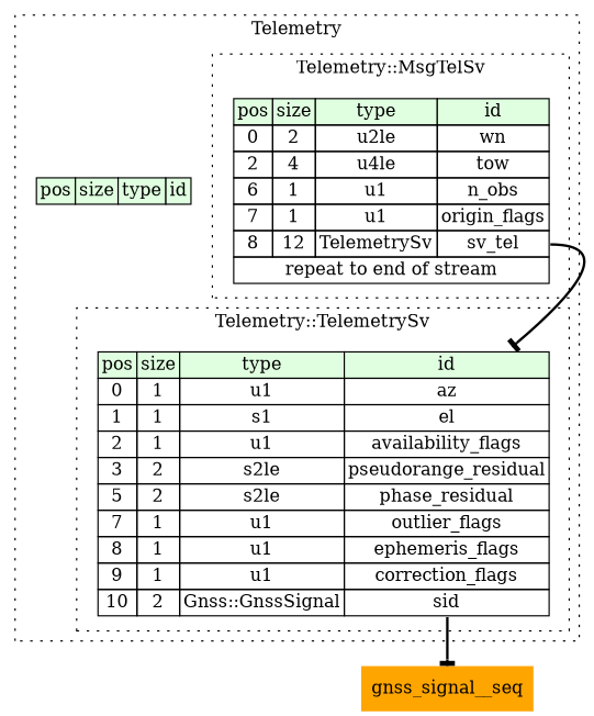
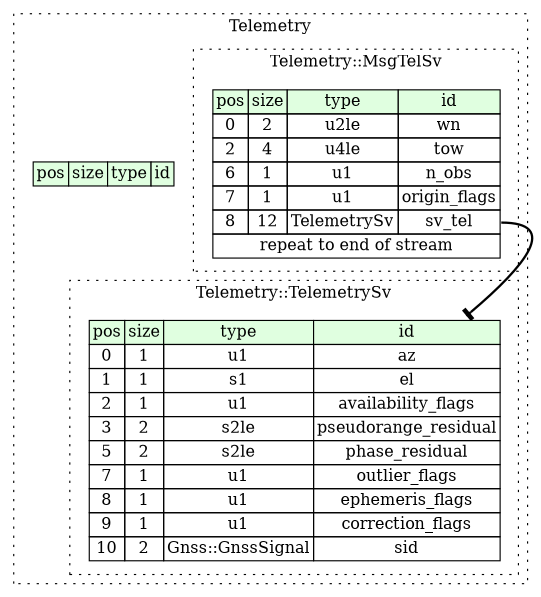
  digraph {
    rankdir=TB
    node [shape=plaintext]
    edge [style=bold arrowhead=tee]
    n1 [label=<<TABLE BORDER="0" CELLBORDER="1" CELLSPACING="0"> 				<TR><TD BGCOLOR="#E0FFE0">pos</TD><TD BGCOLOR="#E0FFE0">size</TD><TD BGCOLOR="#E0FFE0">type</TD><TD BGCOLOR="#E0FFE0">id</TD></TR> 				<TR><TD PORT="az_pos">0</TD><TD PORT="az_size">1</TD><TD>u1</TD><TD PORT="az_type">az</TD></TR> 				<TR><TD PORT="el_pos">1</TD><TD PORT="el_size">1</TD><TD>s1</TD><TD PORT="el_type">el</TD></TR> 				<TR><TD PORT="availability_flags_pos">2</TD><TD PORT="availability_flags_size">1</TD><TD>u1</TD><TD PORT="availability_flags_type">availability_flags</TD></TR> 				<TR><TD PORT="pseudorange_residual_pos">3</TD><TD PORT="pseudorange_residual_size">2</TD><TD>s2le</TD><TD PORT="pseudorange_residual_type">pseudorange_residual</TD></TR> 				<TR><TD PORT="phase_residual_pos">5</TD><TD PORT="phase_residual_size">2</TD><TD>s2le</TD><TD PORT="phase_residual_type">phase_residual</TD></TR> 				<TR><TD PORT="outlier_flags_pos">7</TD><TD PORT="outlier_flags_size">1</TD><TD>u1</TD><TD PORT="outlier_flags_type">outlier_flags</TD></TR> 				<TR><TD PORT="ephemeris_flags_pos">8</TD><TD PORT="ephemeris_flags_size">1</TD><TD>u1</TD><TD PORT="ephemeris_flags_type">ephemeris_flags</TD></TR> 				<TR><TD PORT="correction_flags_pos">9</TD><TD PORT="correction_flags_size">1</TD><TD>u1</TD><TD PORT="correction_flags_type">correction_flags</TD></TR> 				<TR><TD PORT="sid_pos">10</TD><TD PORT="sid_size">2</TD><TD>Gnss::GnssSignal</TD><TD PORT="sid_type">sid</TD></TR> 			</TABLE>>]
    n2 [label=<<TABLE BORDER="0" CELLBORDER="1" CELLSPACING="0"> 				<TR><TD BGCOLOR="#E0FFE0">pos</TD><TD BGCOLOR="#E0FFE0">size</TD><TD BGCOLOR="#E0FFE0">type</TD><TD BGCOLOR="#E0FFE0">id</TD></TR> 				<TR><TD PORT="wn_pos">0</TD><TD PORT="wn_size">2</TD><TD>u2le</TD><TD PORT="wn_type">wn</TD></TR> 				<TR><TD PORT="tow_pos">2</TD><TD PORT="tow_size">4</TD><TD>u4le</TD><TD PORT="tow_type">tow</TD></TR> 				<TR><TD PORT="n_obs_pos">6</TD><TD PORT="n_obs_size">1</TD><TD>u1</TD><TD PORT="n_obs_type">n_obs</TD></TR> 				<TR><TD PORT="origin_flags_pos">7</TD><TD PORT="origin_flags_size">1</TD><TD>u1</TD><TD PORT="origin_flags_type">origin_flags</TD></TR> 				<TR><TD PORT="sv_tel_pos">8</TD><TD PORT="sv_tel_size">12</TD><TD>TelemetrySv</TD><TD PORT="sv_tel_type">sv_tel</TD></TR> 				<TR><TD COLSPAN="4" PORT="sv_tel__repeat">repeat to end of stream</TD></TR> 			</TABLE>>]
    n3 [label=<<TABLE BORDER="0" CELLBORDER="1" CELLSPACING="0"> 			<TR><TD BGCOLOR="#E0FFE0">pos</TD><TD BGCOLOR="#E0FFE0">size</TD><TD BGCOLOR="#E0FFE0">type</TD><TD BGCOLOR="#E0FFE0">id</TD></TR> 		</TABLE>>]
-   gnss_signal__seq [style=filled fillcolor=orange color=teal]
    subgraph cluster_1 {
      label=Telemetry
      style=dotted
      n3
      subgraph cluster_2 {
        label="Telemetry::TelemetrySv"
        style=dotted
        n1
      }
      subgraph cluster_3 {
        label="Telemetry::MsgTelSv"
        style=dotted
        n2
      }
    }
-   n1 -> gnss_signal__seq [tailport=sid_type]
    n2 -> n1 [tailport=sv_tel_type]
  }
